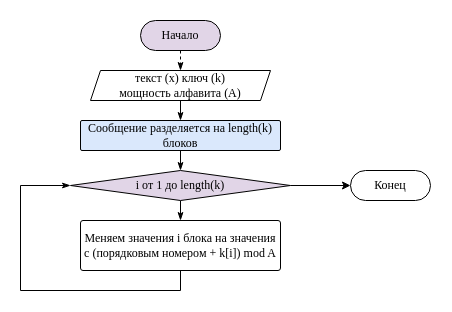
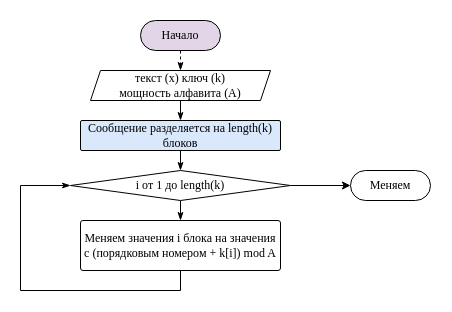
  <mxCell id="0" />
  <mxCell id="1" parent="0" />
  <mxCell id="2" style="edgeStyle=orthogonalEdgeStyle;rounded=0;orthogonalLoop=1;jettySize=auto;html=1;exitX=0.5;exitY=1;exitDx=0;exitDy=0;entryX=0.5;entryY=0;entryDx=0;entryDy=0;endArrow=classicThin;endFill=1;" parent="1" source="3" target="11" edge="1"><mxGeometry relative="1" as="geometry"><mxPoint x="180" y="170" as="targetPoint" /></mxGeometry></mxCell>
  <mxCell id="3" value="&lt;font face=&quot;Lucida Console&quot;&gt;Сообщение разделяется на length(k) блоков&lt;/font&gt;" style="rounded=1;whiteSpace=wrap;html=1;fontSize=12;glass=0;strokeWidth=1;shadow=0;arcSize=5;fillColor=#dae8fc;" parent="1" vertex="1"><mxGeometry x="80" y="120" width="200" height="30" as="geometry" /></mxCell>
  <mxCell id="4" style="edgeStyle=orthogonalEdgeStyle;rounded=0;orthogonalLoop=1;jettySize=auto;html=1;exitX=0.5;exitY=1;exitDx=0;exitDy=0;entryX=0.5;entryY=0;entryDx=0;entryDy=0;endArrow=classicThin;endFill=1;dashed=1;" parent="1" source="5" target="6" edge="1"><mxGeometry relative="1" as="geometry" /></mxCell>
  <mxCell id="5" value="&lt;font face=&quot;Lucida Console&quot;&gt;Начало&lt;/font&gt;" style="rounded=1;whiteSpace=wrap;html=1;fontSize=12;glass=0;strokeWidth=1;shadow=0;arcSize=50;fillColor=#e1d5e7;" parent="1" vertex="1"><mxGeometry x="140" y="20" width="80" height="30" as="geometry" /></mxCell>
  <mxCell id="6" value="&lt;font face=&quot;Lucida Console&quot;&gt;текст (x)&amp;nbsp;ключ (k)&lt;br&gt;мощность алфавита (A)&lt;br&gt;&lt;/font&gt;" style="shape=parallelogram;perimeter=parallelogramPerimeter;whiteSpace=wrap;html=1;fixedSize=1;size=10;" parent="1" vertex="1"><mxGeometry x="90" y="70" width="180" height="30" as="geometry" /></mxCell>
- <mxCell id="7" value="&lt;font face=&quot;Lucida Console&quot;&gt;Конец&lt;/font&gt;" style="rounded=1;whiteSpace=wrap;html=1;fontSize=12;glass=0;strokeWidth=1;shadow=0;arcSize=50;" parent="1" vertex="1"><mxGeometry x="350" y="170" width="80" height="30" as="geometry" /></mxCell>
+ <mxCell id="7" value="&lt;font face=&quot;Lucida Console&quot;&gt;Меняем&lt;/font&gt;" style="rounded=1;whiteSpace=wrap;html=1;fontSize=12;glass=0;strokeWidth=1;shadow=0;arcSize=50;" parent="1" vertex="1"><mxGeometry x="350" y="170" width="80" height="30" as="geometry" /></mxCell>
  <mxCell id="8" style="edgeStyle=orthogonalEdgeStyle;rounded=0;orthogonalLoop=1;jettySize=auto;html=1;exitX=0.5;exitY=1;exitDx=0;exitDy=0;entryX=0.5;entryY=0;entryDx=0;entryDy=0;endArrow=classicThin;endFill=1;" parent="1" source="6" target="3" edge="1"><mxGeometry relative="1" as="geometry"><mxPoint x="195" y="60" as="sourcePoint" /><mxPoint x="195" y="80" as="targetPoint" /></mxGeometry></mxCell>
  <mxCell id="9" style="edgeStyle=orthogonalEdgeStyle;rounded=0;orthogonalLoop=1;jettySize=auto;html=1;exitX=0.5;exitY=1;exitDx=0;exitDy=0;entryX=0.5;entryY=0;entryDx=0;entryDy=0;endArrow=classicThin;endFill=1;" parent="1" source="11" target="13" edge="1"><mxGeometry relative="1" as="geometry" /></mxCell>
  <mxCell id="10" style="edgeStyle=orthogonalEdgeStyle;rounded=0;orthogonalLoop=1;jettySize=auto;html=1;exitX=1;exitY=0.5;exitDx=0;exitDy=0;" edge="1" parent="1" source="11" target="7"><mxGeometry relative="1" as="geometry" /></mxCell>
- <mxCell id="11" value="&lt;font face=&quot;Lucida Console&quot;&gt;i от 1 до length(k)&lt;/font&gt;" style="rhombus;whiteSpace=wrap;html=1;fillColor=#e1d5e7;" parent="1" vertex="1"><mxGeometry x="70" y="170" width="220" height="30" as="geometry" /></mxCell>
+ <mxCell id="11" value="&lt;font face=&quot;Lucida Console&quot;&gt;i от 1 до length(k)&lt;/font&gt;" style="rhombus;whiteSpace=wrap;html=1;" parent="1" vertex="1"><mxGeometry x="70" y="170" width="220" height="30" as="geometry" /></mxCell>
  <mxCell id="12" style="edgeStyle=orthogonalEdgeStyle;rounded=0;orthogonalLoop=1;jettySize=auto;html=1;exitX=0.5;exitY=1;exitDx=0;exitDy=0;entryX=0;entryY=0.5;entryDx=0;entryDy=0;endArrow=classicThin;endFill=1;" parent="1" source="13" target="11" edge="1"><mxGeometry relative="1" as="geometry"><Array as="points"><mxPoint x="180" y="290" /><mxPoint x="20" y="290" /><mxPoint x="20" y="185" /></Array></mxGeometry></mxCell>
  <mxCell id="13" value="&lt;font face=&quot;Lucida Console&quot;&gt;Меняем значения i блока на значения с (порядковым номером + k[i]) mod A&lt;/font&gt;" style="rounded=1;whiteSpace=wrap;html=1;fontSize=12;glass=0;strokeWidth=1;shadow=0;arcSize=5;" parent="1" vertex="1"><mxGeometry x="80" y="220" width="200" height="50" as="geometry" /></mxCell>
